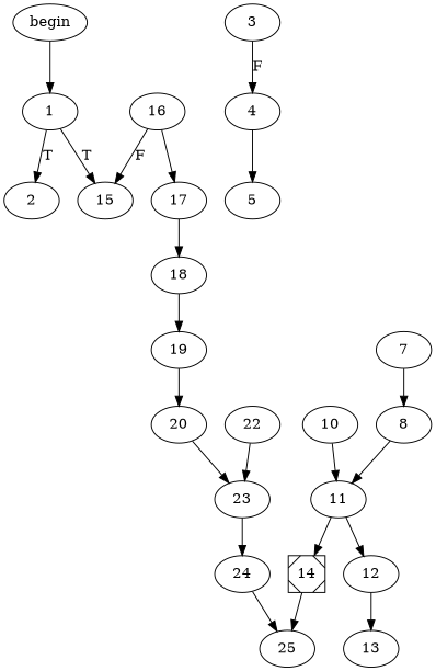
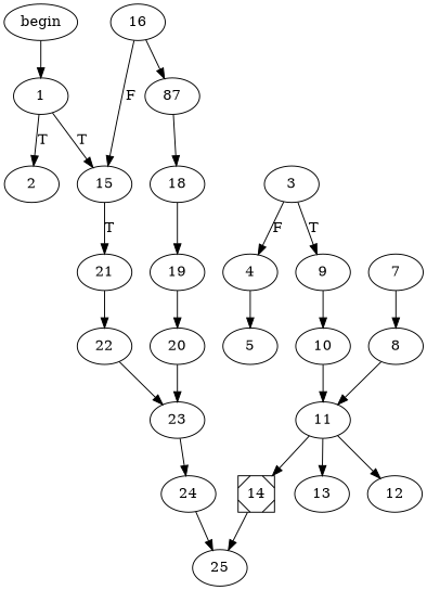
  digraph {
    begin [shape=ellipse]
    1
    15
    2
+   21
    22
    16
-   17
+   17 [label=87]
    3
+   9
    4
    10
    5
    11
    7
    8
    12
    14 [shape=Msquare]
    13
    25
    23
    18
    19
    20
    24
    begin -> 1
    1 -> 15 [label=T]
    1 -> 2 [label=T]
+   15 -> 21 [label=T]
+   21 -> 22
    22 -> 23
    16 -> 15 [label=F]
    16 -> 17
    17 -> 18
+   3 -> 9 [label=T]
    3 -> 4 [label=F]
+   9 -> 10
    4 -> 5
    10 -> 11
    11 -> 12
    11 -> 14
    7 -> 8
    8 -> 11
-   12 -> 13
+   11 -> 13
    14 -> 25
    23 -> 24
    18 -> 19
    19 -> 20
    20 -> 23
    24 -> 25
  }
